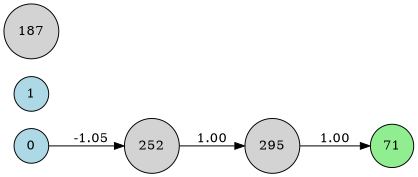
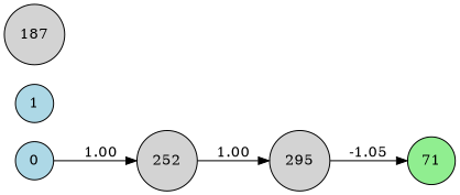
  digraph {
    rankdir=LR
    node [fillcolor=lightgray shape=circle style=filled]
    n1 [fillcolor=lightblue label=0]
    n2 [label=252]
    n3 [label=295]
    n4 [fillcolor=lightgreen label=71]
    n5 [fillcolor=lightblue label=1]
    n6 [label=187]
-   n1 -> n2 [label=-1.05]
+   n1 -> n2 [label=1.00]
    n2 -> n3 [label=1.00]
-   n3 -> n4 [label=1.00]
+   n3 -> n4 [label=-1.05]
  }
